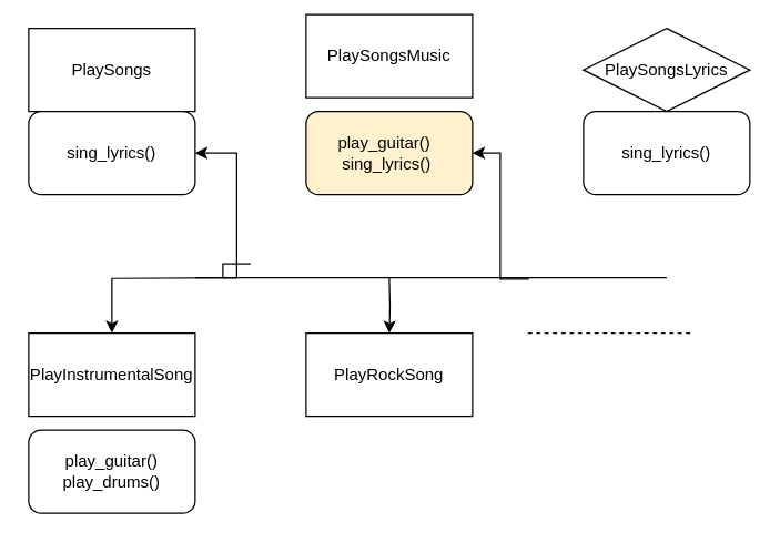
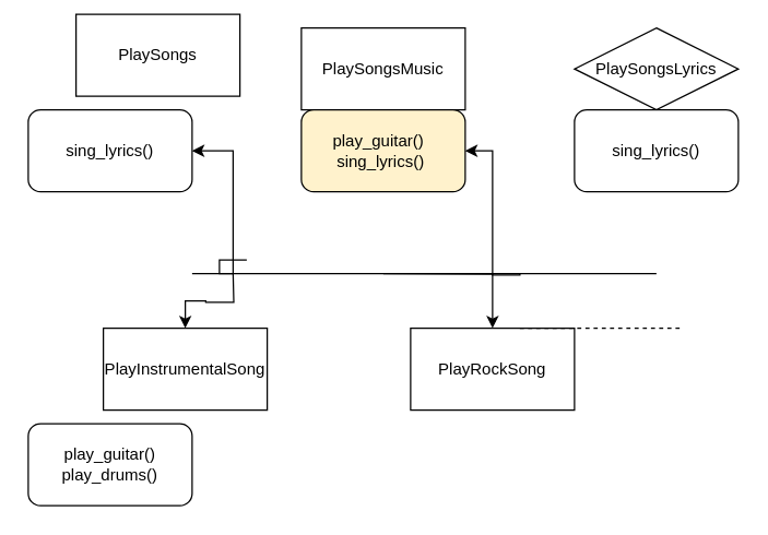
  <mxCell id="0" />
  <mxCell id="1" parent="0" />
- <mxCell id="2" value="PlaySongs " style="rounded=0;whiteSpace=wrap;html=1;" vertex="1" parent="1"><mxGeometry x="20" y="20" width="120" height="60" as="geometry" /></mxCell>
- <mxCell id="3" value="PlaySongsMusic" style="rounded=0;whiteSpace=wrap;html=1;" vertex="1" parent="1"><mxGeometry x="220" y="10" width="120" height="60" as="geometry" /></mxCell>
+ <mxCell id="2" value="PlaySongs " style="rounded=0;whiteSpace=wrap;html=1;" vertex="1" parent="1"><mxGeometry x="55" y="10" width="120" height="60" as="geometry" /></mxCell>
+ <mxCell id="3" value="PlaySongsMusic" style="rounded=0;whiteSpace=wrap;html=1;" vertex="1" parent="1"><mxGeometry x="220" y="20" width="120" height="60" as="geometry" /></mxCell>
  <mxCell id="4" value="PlaySongsLyrics" style="rhombus;whiteSpace=wrap;html=1;" vertex="1" parent="1"><mxGeometry x="420" y="20" width="120" height="60" as="geometry" /></mxCell>
  <mxCell id="5" style="edgeStyle=orthogonalEdgeStyle;rounded=0;orthogonalLoop=1;jettySize=auto;html=1;" edge="1" parent="1" target="6"><mxGeometry relative="1" as="geometry"><mxPoint x="180" y="190" as="sourcePoint" /><Array as="points"><mxPoint x="160" y="190" /><mxPoint x="160" y="200" /><mxPoint x="170" y="200" /><mxPoint x="170" y="110" /></Array></mxGeometry></mxCell>
  <mxCell id="6" value="sing_lyrics()" style="rounded=1;whiteSpace=wrap;html=1;" vertex="1" parent="1"><mxGeometry x="20" y="80" width="120" height="60" as="geometry" /></mxCell>
  <mxCell id="7" style="edgeStyle=orthogonalEdgeStyle;rounded=0;orthogonalLoop=1;jettySize=auto;html=1;" edge="1" parent="1" target="8"><mxGeometry relative="1" as="geometry"><mxPoint x="380" y="200" as="sourcePoint" /><Array as="points"><mxPoint x="360" y="201" /><mxPoint x="360" y="110" /></Array></mxGeometry></mxCell>
  <mxCell id="8" value="play_guitar() &amp;nbsp; sing_lyrics()&amp;nbsp;" style="rounded=1;whiteSpace=wrap;html=1;fillColor=#fff2cc;" vertex="1" parent="1"><mxGeometry x="220" y="80" width="120" height="60" as="geometry" /></mxCell>
  <mxCell id="9" value="sing_lyrics()" style="rounded=1;whiteSpace=wrap;html=1;" vertex="1" parent="1"><mxGeometry x="420" y="80" width="120" height="60" as="geometry" /></mxCell>
  <mxCell id="10" style="edgeStyle=orthogonalEdgeStyle;rounded=0;orthogonalLoop=1;jettySize=auto;html=1;exitX=0.5;exitY=0;exitDx=0;exitDy=0;entryX=0.5;entryY=0;entryDx=0;entryDy=0;" edge="1" parent="1" target="11"><mxGeometry relative="1" as="geometry"><mxPoint x="170" y="200" as="sourcePoint" /></mxGeometry></mxCell>
- <mxCell id="11" value="PlayInstrumentalSong" style="rounded=0;whiteSpace=wrap;html=1;" vertex="1" parent="1"><mxGeometry x="20" y="240" width="120" height="60" as="geometry" /></mxCell>
+ <mxCell id="11" value="PlayInstrumentalSong" style="rounded=0;whiteSpace=wrap;html=1;" vertex="1" parent="1"><mxGeometry x="75" y="240" width="120" height="60" as="geometry" /></mxCell>
  <mxCell id="12" style="edgeStyle=orthogonalEdgeStyle;rounded=0;orthogonalLoop=1;jettySize=auto;html=1;" edge="1" parent="1" target="13"><mxGeometry relative="1" as="geometry"><mxPoint x="280" y="200" as="sourcePoint" /></mxGeometry></mxCell>
- <mxCell id="13" value=" PlayRockSong" style="rounded=0;whiteSpace=wrap;html=1;" vertex="1" parent="1"><mxGeometry x="220" y="240" width="120" height="60" as="geometry" /></mxCell>
+ <mxCell id="13" value=" PlayRockSong" style="rounded=0;whiteSpace=wrap;html=1;" vertex="1" parent="1"><mxGeometry x="300" y="240" width="120" height="60" as="geometry" /></mxCell>
  <mxCell id="14" value="" style="endArrow=none;html=1;rounded=0;" edge="1" parent="1"><mxGeometry width="50" height="50" relative="1" as="geometry"><mxPoint x="140" y="200" as="sourcePoint" /><mxPoint x="480" y="200" as="targetPoint" /><Array as="points" /></mxGeometry></mxCell>
  <mxCell id="15" value="play_guitar()     &lt;br&gt;play_drums()  " style="rounded=1;whiteSpace=wrap;html=1;" vertex="1" parent="1"><mxGeometry x="20" y="310" width="120" height="60" as="geometry" /></mxCell>
  <mxCell id="16" value="" style="endArrow=none;dashed=1;html=1;rounded=0;" edge="1" parent="1"><mxGeometry width="50" height="50" relative="1" as="geometry"><mxPoint x="380" y="240" as="sourcePoint" /><mxPoint x="500" y="240" as="targetPoint" /><Array as="points"><mxPoint x="440" y="240" /></Array></mxGeometry></mxCell>
